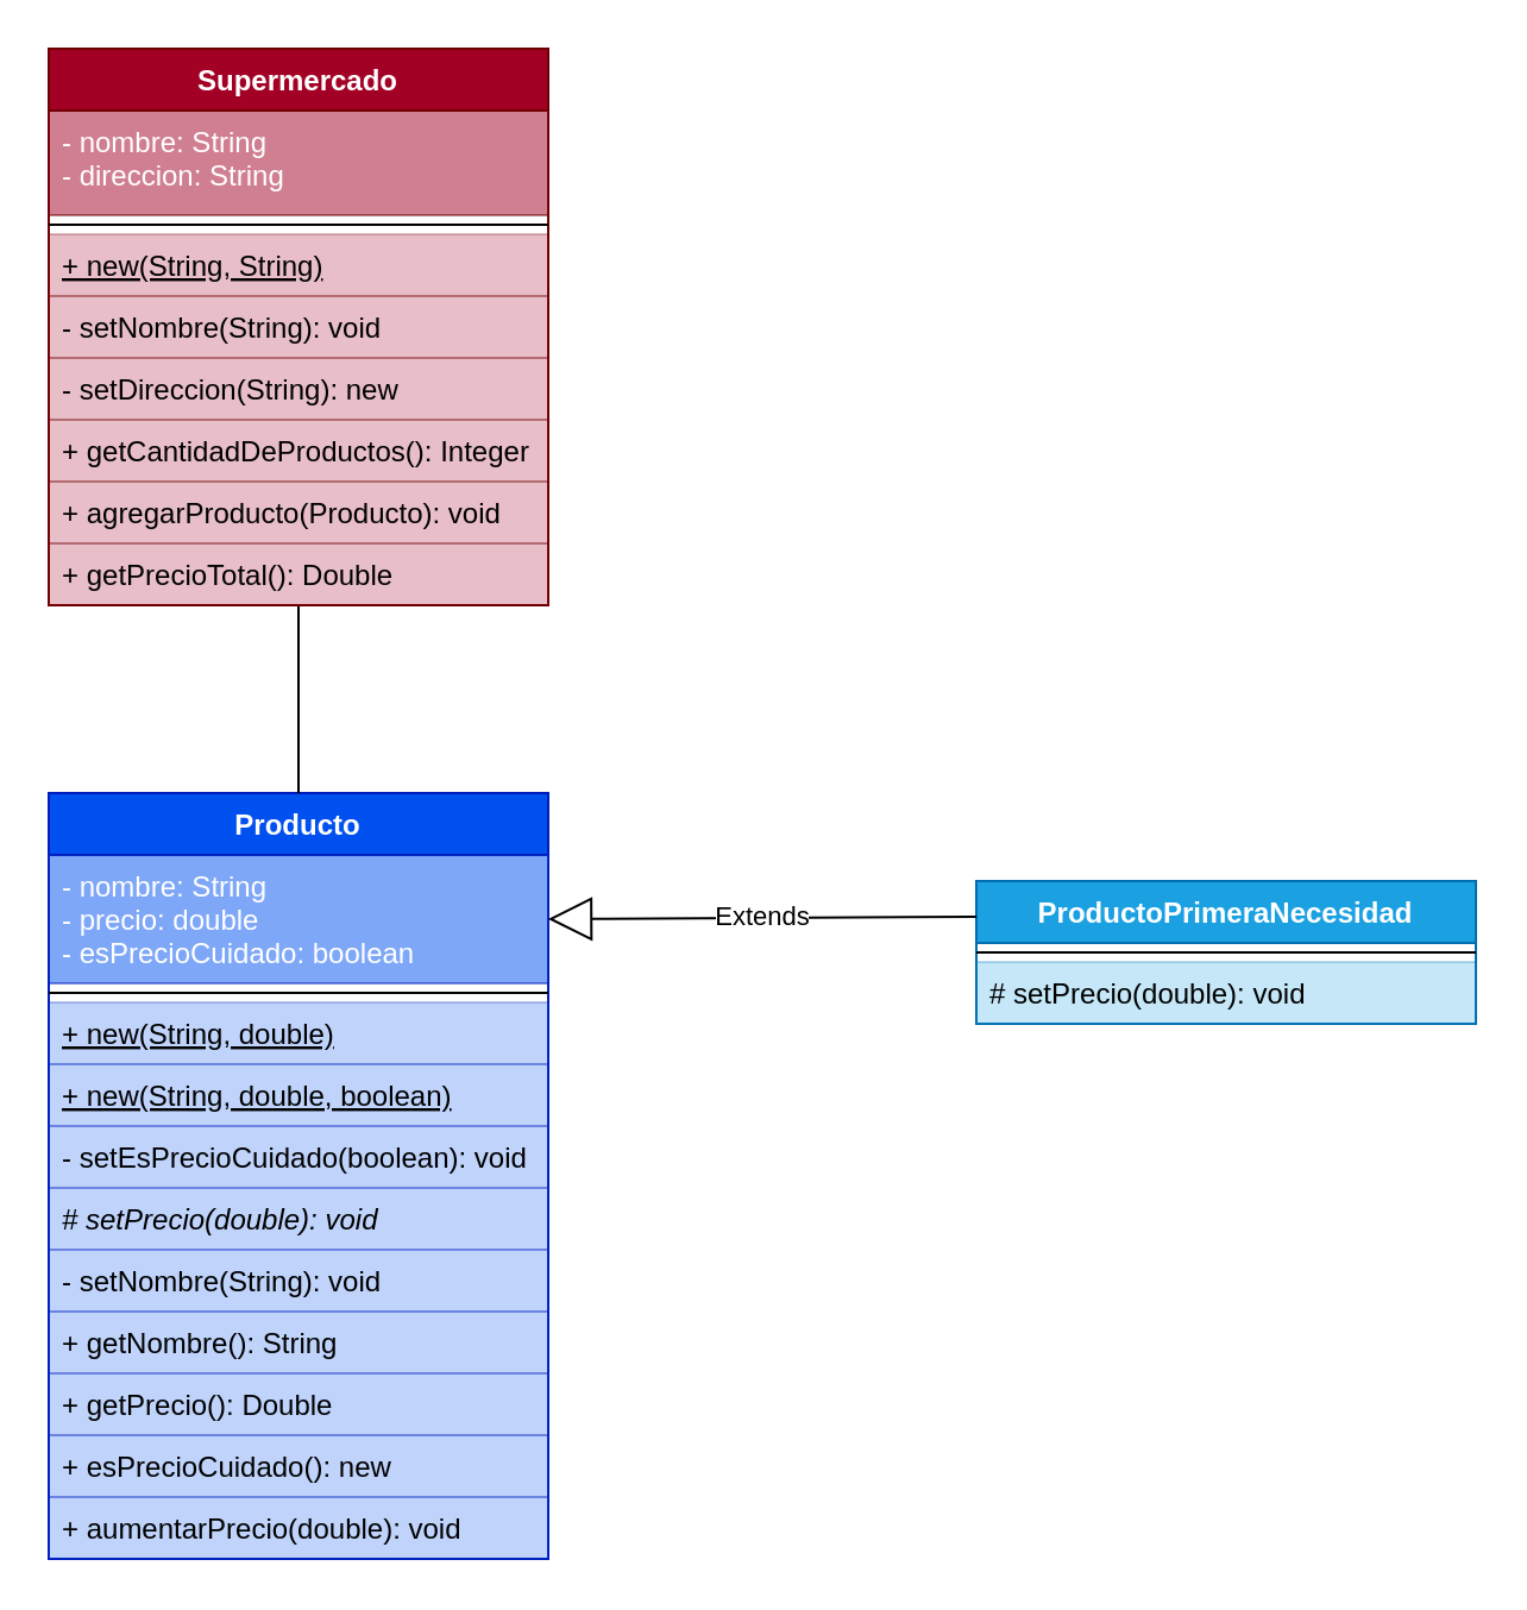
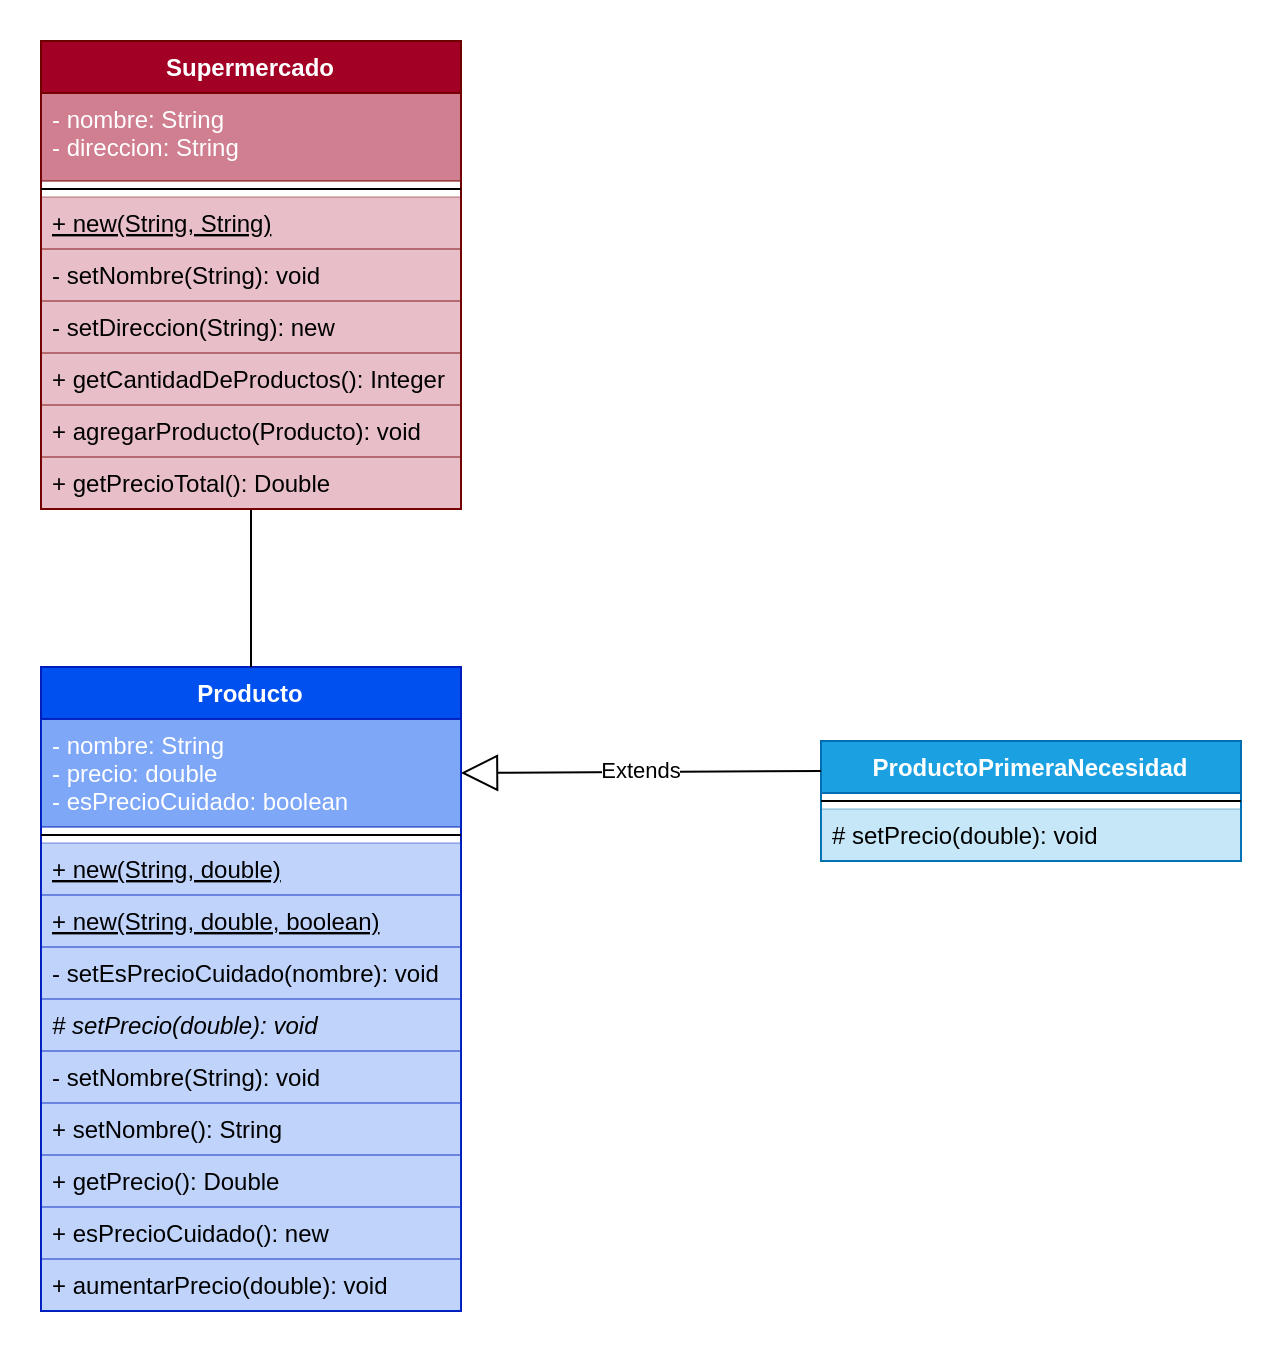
  <mxCell id="0" />
  <mxCell id="1" parent="0" />
  <mxCell id="2" value="Producto" style="swimlane;fontStyle=1;align=center;verticalAlign=top;childLayout=stackLayout;horizontal=1;startSize=26;horizontalStack=0;resizeParent=1;resizeParentMax=0;resizeLast=0;collapsible=1;marginBottom=0;fillColor=#0050ef;strokeColor=#001DBC;fontColor=#ffffff;" vertex="1" parent="1"><mxGeometry x="20" y="333" width="210" height="322" as="geometry" /></mxCell>
  <mxCell id="3" value="- nombre: String&#10;- precio: double&#10;- esPrecioCuidado: boolean" style="text;align=left;verticalAlign=top;spacingLeft=4;spacingRight=4;overflow=hidden;rotatable=0;points=[[0,0.5],[1,0.5]];portConstraint=eastwest;shadow=0;rounded=0;fillColor=#0050ef;strokeColor=#001DBC;fontColor=#ffffff;opacity=50;" vertex="1" parent="2"><mxGeometry y="26" width="210" height="54" as="geometry" /></mxCell>
  <mxCell id="4" value="" style="line;strokeWidth=1;fillColor=none;align=left;verticalAlign=middle;spacingTop=-1;spacingLeft=3;spacingRight=3;rotatable=0;labelPosition=right;points=[];portConstraint=eastwest;" vertex="1" parent="2"><mxGeometry y="80" width="210" height="8" as="geometry" /></mxCell>
  <mxCell id="5" value="+ new(String, double)" style="text;strokeColor=#001DBC;fillColor=#0050ef;align=left;verticalAlign=top;spacingLeft=4;spacingRight=4;overflow=hidden;rotatable=0;points=[[0,0.5],[1,0.5]];portConstraint=eastwest;fontColor=#000000;opacity=25;fontStyle=4" vertex="1" parent="2"><mxGeometry y="88" width="210" height="26" as="geometry" /></mxCell>
  <mxCell id="6" value="+ new(String, double, boolean)" style="text;strokeColor=#001DBC;fillColor=#0050ef;align=left;verticalAlign=top;spacingLeft=4;spacingRight=4;overflow=hidden;rotatable=0;points=[[0,0.5],[1,0.5]];portConstraint=eastwest;fontColor=#000000;opacity=25;fontStyle=4" vertex="1" parent="2"><mxGeometry y="114" width="210" height="26" as="geometry" /></mxCell>
- <mxCell id="7" value="- setEsPrecioCuidado(boolean): void" style="text;strokeColor=#001DBC;fillColor=#0050ef;align=left;verticalAlign=top;spacingLeft=4;spacingRight=4;overflow=hidden;rotatable=0;points=[[0,0.5],[1,0.5]];portConstraint=eastwest;fontColor=#000000;opacity=25;" vertex="1" parent="2"><mxGeometry y="140" width="210" height="26" as="geometry" /></mxCell>
+ <mxCell id="7" value="- setEsPrecioCuidado(nombre): void" style="text;strokeColor=#001DBC;fillColor=#0050ef;align=left;verticalAlign=top;spacingLeft=4;spacingRight=4;overflow=hidden;rotatable=0;points=[[0,0.5],[1,0.5]];portConstraint=eastwest;fontColor=#000000;opacity=25;" vertex="1" parent="2"><mxGeometry y="140" width="210" height="26" as="geometry" /></mxCell>
  <mxCell id="8" value="# setPrecio(double): void" style="text;strokeColor=#001DBC;fillColor=#0050ef;align=left;verticalAlign=top;spacingLeft=4;spacingRight=4;overflow=hidden;rotatable=0;points=[[0,0.5],[1,0.5]];portConstraint=eastwest;fontColor=#000000;opacity=25;fontStyle=2" vertex="1" parent="2"><mxGeometry y="166" width="210" height="26" as="geometry" /></mxCell>
  <mxCell id="9" value="- setNombre(String): void" style="text;strokeColor=#001DBC;fillColor=#0050ef;align=left;verticalAlign=top;spacingLeft=4;spacingRight=4;overflow=hidden;rotatable=0;points=[[0,0.5],[1,0.5]];portConstraint=eastwest;fontColor=#000000;opacity=25;" vertex="1" parent="2"><mxGeometry y="192" width="210" height="26" as="geometry" /></mxCell>
- <mxCell id="10" value="+ getNombre(): String" style="text;strokeColor=#001DBC;fillColor=#0050ef;align=left;verticalAlign=top;spacingLeft=4;spacingRight=4;overflow=hidden;rotatable=0;points=[[0,0.5],[1,0.5]];portConstraint=eastwest;fontColor=#000000;opacity=25;" vertex="1" parent="2"><mxGeometry y="218" width="210" height="26" as="geometry" /></mxCell>
+ <mxCell id="10" value="+ setNombre(): String" style="text;strokeColor=#001DBC;fillColor=#0050ef;align=left;verticalAlign=top;spacingLeft=4;spacingRight=4;overflow=hidden;rotatable=0;points=[[0,0.5],[1,0.5]];portConstraint=eastwest;fontColor=#000000;opacity=25;" vertex="1" parent="2"><mxGeometry y="218" width="210" height="26" as="geometry" /></mxCell>
  <mxCell id="11" value="+ getPrecio(): Double" style="text;strokeColor=#001DBC;fillColor=#0050ef;align=left;verticalAlign=top;spacingLeft=4;spacingRight=4;overflow=hidden;rotatable=0;points=[[0,0.5],[1,0.5]];portConstraint=eastwest;fontColor=#000000;opacity=25;" vertex="1" parent="2"><mxGeometry y="244" width="210" height="26" as="geometry" /></mxCell>
  <mxCell id="12" value="+ esPrecioCuidado(): new" style="text;strokeColor=#001DBC;fillColor=#0050ef;align=left;verticalAlign=top;spacingLeft=4;spacingRight=4;overflow=hidden;rotatable=0;points=[[0,0.5],[1,0.5]];portConstraint=eastwest;fontColor=#000000;opacity=25;" vertex="1" parent="2"><mxGeometry y="270" width="210" height="26" as="geometry" /></mxCell>
  <mxCell id="13" value="+ aumentarPrecio(double): void" style="text;strokeColor=#001DBC;fillColor=#0050ef;align=left;verticalAlign=top;spacingLeft=4;spacingRight=4;overflow=hidden;rotatable=0;points=[[0,0.5],[1,0.5]];portConstraint=eastwest;fontColor=#000000;opacity=25;" vertex="1" parent="2"><mxGeometry y="296" width="210" height="26" as="geometry" /></mxCell>
  <mxCell id="14" value="ProductoPrimeraNecesidad" style="swimlane;fontStyle=1;align=center;verticalAlign=top;childLayout=stackLayout;horizontal=1;startSize=26;horizontalStack=0;resizeParent=1;resizeParentMax=0;resizeLast=0;collapsible=1;marginBottom=0;fillColor=#1ba1e2;strokeColor=#006EAF;fontColor=#ffffff;" vertex="1" parent="1"><mxGeometry x="410" y="370" width="210" height="60" as="geometry" /></mxCell>
  <mxCell id="15" value="" style="line;strokeWidth=1;fillColor=none;align=left;verticalAlign=middle;spacingTop=-1;spacingLeft=3;spacingRight=3;rotatable=0;labelPosition=right;points=[];portConstraint=eastwest;" vertex="1" parent="14"><mxGeometry y="26" width="210" height="8" as="geometry" /></mxCell>
  <mxCell id="16" value="# setPrecio(double): void" style="text;strokeColor=#006EAF;fillColor=#1ba1e2;align=left;verticalAlign=top;spacingLeft=4;spacingRight=4;overflow=hidden;rotatable=0;points=[[0,0.5],[1,0.5]];portConstraint=eastwest;fontColor=#000000;opacity=25;fontStyle=0" vertex="1" parent="14"><mxGeometry y="34" width="210" height="26" as="geometry" /></mxCell>
  <mxCell id="17" value="Extends" style="endArrow=block;endSize=16;endFill=0;html=1;fontColor=#000000;entryX=1;entryY=0.5;entryDx=0;entryDy=0;exitX=0;exitY=0.25;exitDx=0;exitDy=0;" edge="1" parent="1" source="14" target="3"><mxGeometry width="160" relative="1" as="geometry"><mxPoint x="410" y="386" as="sourcePoint" /><mxPoint x="410" y="370" as="targetPoint" /></mxGeometry></mxCell>
  <mxCell id="18" style="edgeStyle=orthogonalEdgeStyle;rounded=0;orthogonalLoop=1;jettySize=auto;html=1;entryX=0.5;entryY=0;entryDx=0;entryDy=0;fontColor=#000000;endArrow=none;" edge="1" parent="1" source="19" target="2"><mxGeometry relative="1" as="geometry" /></mxCell>
  <mxCell id="19" value="Supermercado" style="swimlane;fontStyle=1;align=center;verticalAlign=top;childLayout=stackLayout;horizontal=1;startSize=26;horizontalStack=0;resizeParent=1;resizeParentMax=0;resizeLast=0;collapsible=1;marginBottom=0;fillColor=#a20025;strokeColor=#6F0000;fontColor=#ffffff;" vertex="1" parent="1"><mxGeometry x="20" y="20" width="210" height="234" as="geometry" /></mxCell>
  <mxCell id="20" value="- nombre: String&#10;- direccion: String" style="text;align=left;verticalAlign=top;spacingLeft=4;spacingRight=4;overflow=hidden;rotatable=0;points=[[0,0.5],[1,0.5]];portConstraint=eastwest;shadow=0;rounded=0;fillColor=#a20025;strokeColor=#6F0000;fontColor=#ffffff;opacity=50;" vertex="1" parent="19"><mxGeometry y="26" width="210" height="44" as="geometry" /></mxCell>
  <mxCell id="21" value="" style="line;strokeWidth=1;fillColor=none;align=left;verticalAlign=middle;spacingTop=-1;spacingLeft=3;spacingRight=3;rotatable=0;labelPosition=right;points=[];portConstraint=eastwest;" vertex="1" parent="19"><mxGeometry y="70" width="210" height="8" as="geometry" /></mxCell>
  <mxCell id="22" value="+ new(String, String)" style="text;strokeColor=#6F0000;fillColor=#a20025;align=left;verticalAlign=top;spacingLeft=4;spacingRight=4;overflow=hidden;rotatable=0;points=[[0,0.5],[1,0.5]];portConstraint=eastwest;fontColor=#000000;opacity=25;fontStyle=4" vertex="1" parent="19"><mxGeometry y="78" width="210" height="26" as="geometry" /></mxCell>
  <mxCell id="23" value="- setNombre(String): void" style="text;strokeColor=#6F0000;fillColor=#a20025;align=left;verticalAlign=top;spacingLeft=4;spacingRight=4;overflow=hidden;rotatable=0;points=[[0,0.5],[1,0.5]];portConstraint=eastwest;fontColor=#000000;opacity=25;labelBackgroundColor=none;" vertex="1" parent="19"><mxGeometry y="104" width="210" height="26" as="geometry" /></mxCell>
  <mxCell id="24" value="- setDireccion(String): new" style="text;strokeColor=#6F0000;fillColor=#a20025;align=left;verticalAlign=top;spacingLeft=4;spacingRight=4;overflow=hidden;rotatable=0;points=[[0,0.5],[1,0.5]];portConstraint=eastwest;fontColor=#000000;opacity=25;labelBackgroundColor=none;" vertex="1" parent="19"><mxGeometry y="130" width="210" height="26" as="geometry" /></mxCell>
  <mxCell id="25" value="+ getCantidadDeProductos(): Integer" style="text;strokeColor=#6F0000;fillColor=#a20025;align=left;verticalAlign=top;spacingLeft=4;spacingRight=4;overflow=hidden;rotatable=0;points=[[0,0.5],[1,0.5]];portConstraint=eastwest;fontColor=#000000;opacity=25;" vertex="1" parent="19"><mxGeometry y="156" width="210" height="26" as="geometry" /></mxCell>
  <mxCell id="26" value="+ agregarProducto(Producto): void" style="text;strokeColor=#6F0000;fillColor=#a20025;align=left;verticalAlign=top;spacingLeft=4;spacingRight=4;overflow=hidden;rotatable=0;points=[[0,0.5],[1,0.5]];portConstraint=eastwest;fontColor=#000000;opacity=25;" vertex="1" parent="19"><mxGeometry y="182" width="210" height="26" as="geometry" /></mxCell>
  <mxCell id="27" value="+ getPrecioTotal(): Double" style="text;strokeColor=#6F0000;fillColor=#a20025;align=left;verticalAlign=top;spacingLeft=4;spacingRight=4;overflow=hidden;rotatable=0;points=[[0,0.5],[1,0.5]];portConstraint=eastwest;fontColor=#000000;opacity=25;fontStyle=0" vertex="1" parent="19"><mxGeometry y="208" width="210" height="26" as="geometry" /></mxCell>
